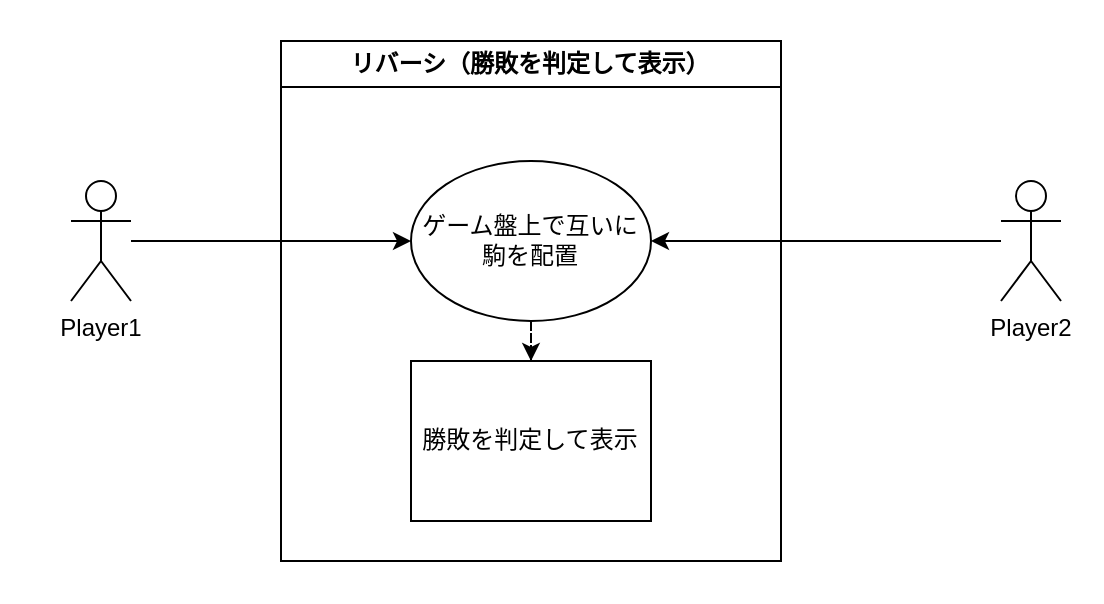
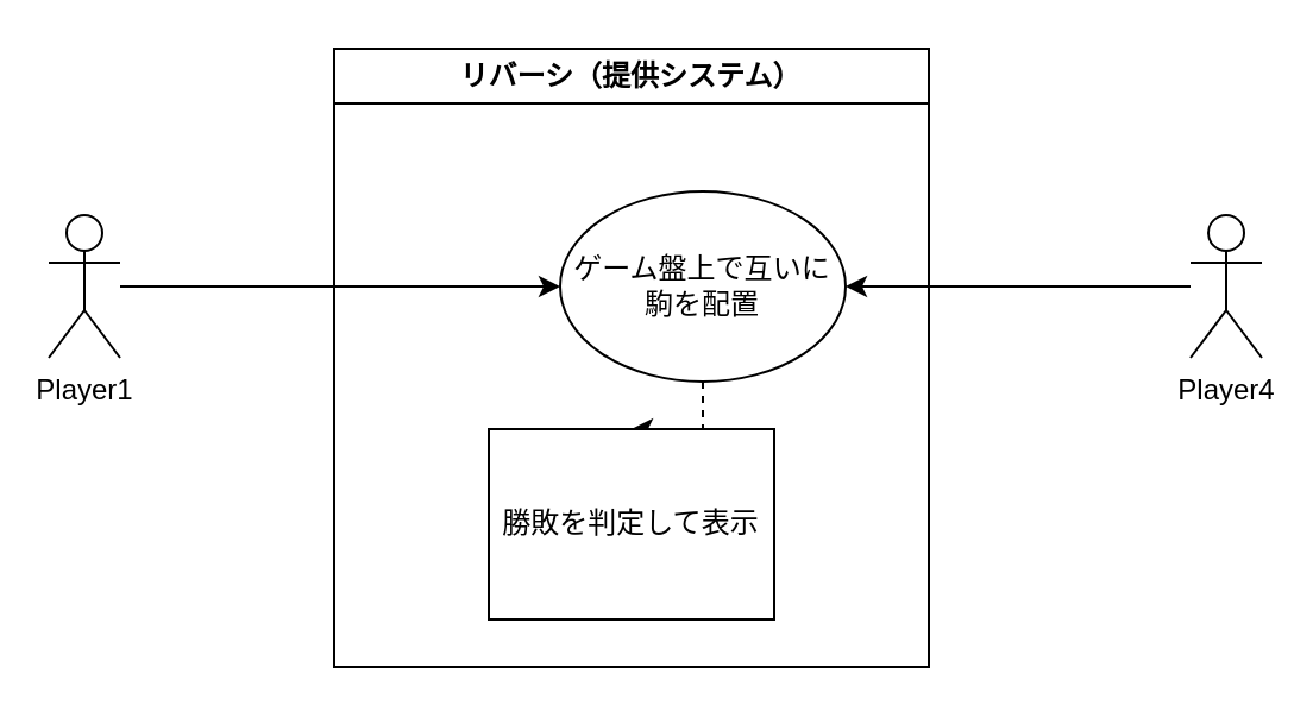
  <mxCell id="0" />
  <mxCell id="1" parent="0" />
  <mxCell id="2" style="edgeStyle=orthogonalEdgeStyle;rounded=0;orthogonalLoop=1;jettySize=auto;html=1;entryX=0;entryY=0.5;entryDx=0;entryDy=0;" edge="1" parent="1" source="3" target="8"><mxGeometry relative="1" as="geometry" /></mxCell>
- <mxCell id="3" value="Player1" style="shape=umlActor;verticalLabelPosition=bottom;verticalAlign=top;html=1;outlineConnect=0;" vertex="1" parent="1"><mxGeometry x="35" y="90" width="30" height="60" as="geometry" /></mxCell>
+ <mxCell id="3" value="Player1" style="shape=umlActor;verticalLabelPosition=bottom;verticalAlign=top;html=1;outlineConnect=0;" vertex="1" parent="1"><mxGeometry x="20" y="90" width="30" height="60" as="geometry" /></mxCell>
  <mxCell id="4" style="edgeStyle=orthogonalEdgeStyle;rounded=0;orthogonalLoop=1;jettySize=auto;html=1;entryX=1;entryY=0.5;entryDx=0;entryDy=0;" edge="1" parent="1" source="5" target="8"><mxGeometry relative="1" as="geometry" /></mxCell>
- <mxCell id="5" value="&lt;div&gt;Player2&lt;/div&gt;" style="shape=umlActor;verticalLabelPosition=bottom;verticalAlign=top;html=1;outlineConnect=0;" vertex="1" parent="1"><mxGeometry x="500" y="90" width="30" height="60" as="geometry" /></mxCell>
- <mxCell id="6" value="リバーシ（勝敗を判定して表示）" style="swimlane;whiteSpace=wrap;html=1;" vertex="1" parent="1"><mxGeometry x="140" y="20" width="250" height="260" as="geometry" /></mxCell>
+ <mxCell id="5" value="&lt;div&gt;Player4&lt;/div&gt;" style="shape=umlActor;verticalLabelPosition=bottom;verticalAlign=top;html=1;outlineConnect=0;" vertex="1" parent="1"><mxGeometry x="500" y="90" width="30" height="60" as="geometry" /></mxCell>
+ <mxCell id="6" value="リバーシ（提供システム）" style="swimlane;whiteSpace=wrap;html=1;" vertex="1" parent="1"><mxGeometry x="140" y="20" width="250" height="260" as="geometry" /></mxCell>
  <mxCell id="7" style="edgeStyle=orthogonalEdgeStyle;rounded=0;orthogonalLoop=1;jettySize=auto;html=1;entryX=0.5;entryY=0;entryDx=0;entryDy=0;dashed=1;" edge="1" parent="6" source="8" target="9"><mxGeometry relative="1" as="geometry" /></mxCell>
- <mxCell id="8" value="ゲーム盤上で互いに駒を配置" style="ellipse;whiteSpace=wrap;html=1;" vertex="1" parent="6"><mxGeometry x="65" y="60" width="120" height="80" as="geometry" /></mxCell>
+ <mxCell id="8" value="ゲーム盤上で互いに駒を配置" style="ellipse;whiteSpace=wrap;html=1;" vertex="1" parent="6"><mxGeometry x="95" y="60" width="120" height="80" as="geometry" /></mxCell>
  <mxCell id="9" value="勝敗を判定して表示" style="whiteSpace=wrap;html=1;rounded=0;" vertex="1" parent="6"><mxGeometry x="65" y="160" width="120" height="80" as="geometry" /></mxCell>
